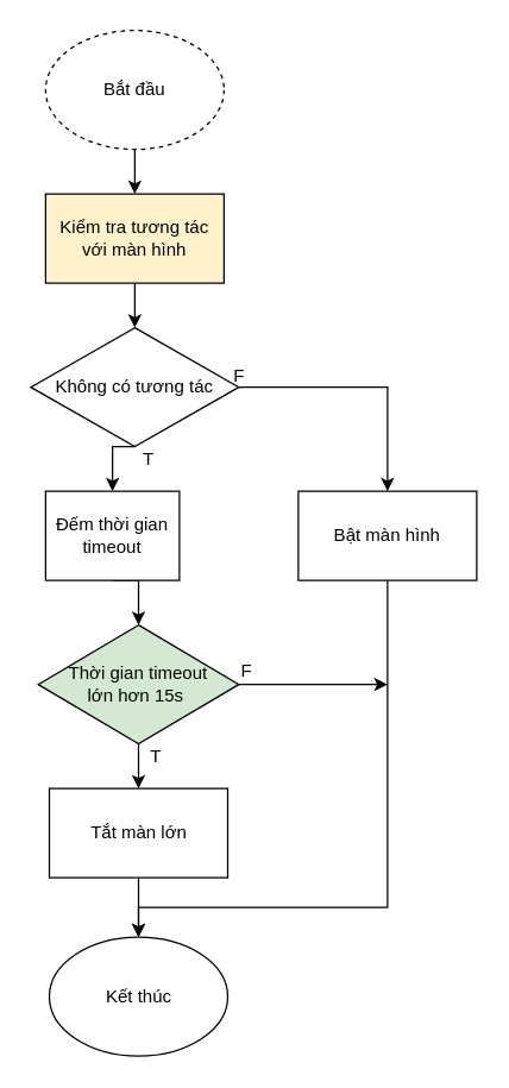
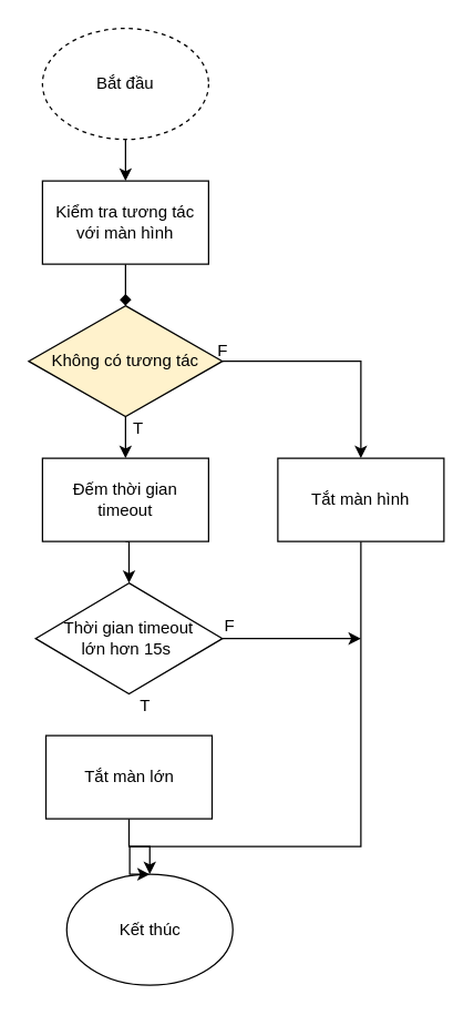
  <mxCell id="0" />
  <mxCell id="1" parent="0" />
  <mxCell id="2" style="edgeStyle=orthogonalEdgeStyle;rounded=0;orthogonalLoop=1;jettySize=auto;html=1;exitX=0.5;exitY=1;exitDx=0;exitDy=0;entryX=0.5;entryY=0;entryDx=0;entryDy=0;" edge="1" parent="1" source="3"><mxGeometry relative="1" as="geometry"><mxPoint x="90" y="130" as="targetPoint" /></mxGeometry></mxCell>
  <mxCell id="3" value="Bắt đầu" style="ellipse;whiteSpace=wrap;html=1;dashed=1;" vertex="1" parent="1"><mxGeometry x="30" y="20" width="120" height="80" as="geometry" /></mxCell>
- <mxCell id="4" value="Kết thúc" style="ellipse;whiteSpace=wrap;html=1;" vertex="1" parent="1"><mxGeometry x="32.5" y="630" width="120" height="80" as="geometry" /></mxCell>
- <mxCell id="5" style="edgeStyle=orthogonalEdgeStyle;rounded=0;orthogonalLoop=1;jettySize=auto;html=1;exitX=0.5;exitY=1;exitDx=0;exitDy=0;entryX=0.5;entryY=0;entryDx=0;entryDy=0;" edge="1" parent="1" source="6" target="9"><mxGeometry relative="1" as="geometry" /></mxCell>
- <mxCell id="6" value="Kiểm tra tương tác với màn hình" style="rounded=0;whiteSpace=wrap;html=1;fillColor=#fff2cc;" vertex="1" parent="1"><mxGeometry x="30" y="130" width="120" height="60" as="geometry" /></mxCell>
+ <mxCell id="4" value="Kết thúc" style="ellipse;whiteSpace=wrap;html=1;" vertex="1" parent="1"><mxGeometry x="47.5" y="630" width="120" height="80" as="geometry" /></mxCell>
+ <mxCell id="5" style="edgeStyle=orthogonalEdgeStyle;rounded=0;orthogonalLoop=1;jettySize=auto;html=1;exitX=0.5;exitY=1;exitDx=0;exitDy=0;entryX=0.5;entryY=0;entryDx=0;entryDy=0;endArrow=diamond;" edge="1" parent="1" source="6" target="9"><mxGeometry relative="1" as="geometry" /></mxCell>
+ <mxCell id="6" value="Kiểm tra tương tác với màn hình" style="rounded=0;whiteSpace=wrap;html=1;" vertex="1" parent="1"><mxGeometry x="30" y="130" width="120" height="60" as="geometry" /></mxCell>
  <mxCell id="7" style="edgeStyle=orthogonalEdgeStyle;rounded=0;orthogonalLoop=1;jettySize=auto;html=1;exitX=0.5;exitY=1;exitDx=0;exitDy=0;entryX=0.5;entryY=0;entryDx=0;entryDy=0;" edge="1" parent="1" source="9" target="11"><mxGeometry relative="1" as="geometry" /></mxCell>
  <mxCell id="8" style="edgeStyle=orthogonalEdgeStyle;rounded=0;orthogonalLoop=1;jettySize=auto;html=1;exitX=1;exitY=0.5;exitDx=0;exitDy=0;entryX=0.5;entryY=0;entryDx=0;entryDy=0;" edge="1" parent="1" source="9" target="18"><mxGeometry relative="1" as="geometry" /></mxCell>
- <mxCell id="9" value="Không có tương tác" style="rhombus;whiteSpace=wrap;html=1;" vertex="1" parent="1"><mxGeometry x="20" y="220" width="140" height="80" as="geometry" /></mxCell>
+ <mxCell id="9" value="Không có tương tác" style="rhombus;whiteSpace=wrap;html=1;fillColor=#fff2cc;" vertex="1" parent="1"><mxGeometry x="20" y="220" width="140" height="80" as="geometry" /></mxCell>
  <mxCell id="10" style="edgeStyle=orthogonalEdgeStyle;rounded=0;orthogonalLoop=1;jettySize=auto;html=1;exitX=0.5;exitY=1;exitDx=0;exitDy=0;entryX=0.5;entryY=0;entryDx=0;entryDy=0;" edge="1" parent="1" source="11" target="14"><mxGeometry relative="1" as="geometry" /></mxCell>
- <mxCell id="11" value="Đếm thời gian&lt;br&gt;timeout" style="rounded=0;whiteSpace=wrap;html=1;" vertex="1" parent="1"><mxGeometry x="30" y="330" width="90" height="60" as="geometry" /></mxCell>
- <mxCell id="12" style="edgeStyle=orthogonalEdgeStyle;rounded=0;orthogonalLoop=1;jettySize=auto;html=1;exitX=0.5;exitY=1;exitDx=0;exitDy=0;entryX=0.5;entryY=0;entryDx=0;entryDy=0;" edge="1" parent="1" source="14" target="16"><mxGeometry relative="1" as="geometry" /></mxCell>
+ <mxCell id="11" value="Đếm thời gian&lt;br&gt;timeout" style="rounded=0;whiteSpace=wrap;html=1;" vertex="1" parent="1"><mxGeometry x="30" y="330" width="120" height="60" as="geometry" /></mxCell>
  <mxCell id="13" style="edgeStyle=orthogonalEdgeStyle;rounded=0;orthogonalLoop=1;jettySize=auto;html=1;exitX=1;exitY=0.5;exitDx=0;exitDy=0;" edge="1" parent="1" source="14"><mxGeometry relative="1" as="geometry"><mxPoint x="260" y="460" as="targetPoint" /></mxGeometry></mxCell>
- <mxCell id="14" value="Thời gian timeout&lt;br&gt;lớn hơn 15s&amp;nbsp;" style="rhombus;whiteSpace=wrap;html=1;fillColor=#d5e8d4;" vertex="1" parent="1"><mxGeometry x="25" y="420" width="135" height="80" as="geometry" /></mxCell>
+ <mxCell id="14" value="Thời gian timeout&lt;br&gt;lớn hơn 15s&amp;nbsp;" style="rhombus;whiteSpace=wrap;html=1;" vertex="1" parent="1"><mxGeometry x="25" y="420" width="135" height="80" as="geometry" /></mxCell>
  <mxCell id="15" style="edgeStyle=orthogonalEdgeStyle;rounded=0;orthogonalLoop=1;jettySize=auto;html=1;exitX=0.5;exitY=1;exitDx=0;exitDy=0;entryX=0.5;entryY=0;entryDx=0;entryDy=0;" edge="1" parent="1" source="16" target="4"><mxGeometry relative="1" as="geometry" /></mxCell>
  <mxCell id="16" value="Tắt màn lớn" style="rounded=0;whiteSpace=wrap;html=1;" vertex="1" parent="1"><mxGeometry x="32.5" y="530" width="120" height="60" as="geometry" /></mxCell>
  <mxCell id="17" style="edgeStyle=orthogonalEdgeStyle;rounded=0;orthogonalLoop=1;jettySize=auto;html=1;exitX=0.5;exitY=1;exitDx=0;exitDy=0;entryX=0.5;entryY=0;entryDx=0;entryDy=0;" edge="1" parent="1" source="18" target="4"><mxGeometry relative="1" as="geometry"><Array as="points"><mxPoint x="260" y="610" /><mxPoint x="93" y="610" /></Array></mxGeometry></mxCell>
- <mxCell id="18" value="Bật màn hình" style="rounded=0;whiteSpace=wrap;html=1;" vertex="1" parent="1"><mxGeometry x="200" y="330" width="120" height="60" as="geometry" /></mxCell>
+ <mxCell id="18" value="Tắt màn hình" style="rounded=0;whiteSpace=wrap;html=1;" vertex="1" parent="1"><mxGeometry x="200" y="330" width="120" height="60" as="geometry" /></mxCell>
  <mxCell id="19" value="F" style="text;html=1;align=center;verticalAlign=middle;resizable=0;points=[];autosize=1;strokeColor=none;fillColor=none;" vertex="1" parent="1"><mxGeometry x="145" y="238" width="30" height="30" as="geometry" /></mxCell>
  <mxCell id="20" value="T" style="text;html=1;align=center;verticalAlign=middle;resizable=0;points=[];autosize=1;strokeColor=none;fillColor=none;" vertex="1" parent="1"><mxGeometry x="84" y="294" width="30" height="30" as="geometry" /></mxCell>
  <mxCell id="21" value="F" style="text;html=1;align=center;verticalAlign=middle;resizable=0;points=[];autosize=1;strokeColor=none;fillColor=none;" vertex="1" parent="1"><mxGeometry x="150" y="436" width="30" height="30" as="geometry" /></mxCell>
  <mxCell id="22" value="T" style="text;html=1;align=center;verticalAlign=middle;resizable=0;points=[];autosize=1;strokeColor=none;fillColor=none;" vertex="1" parent="1"><mxGeometry x="89" y="494" width="30" height="30" as="geometry" /></mxCell>
